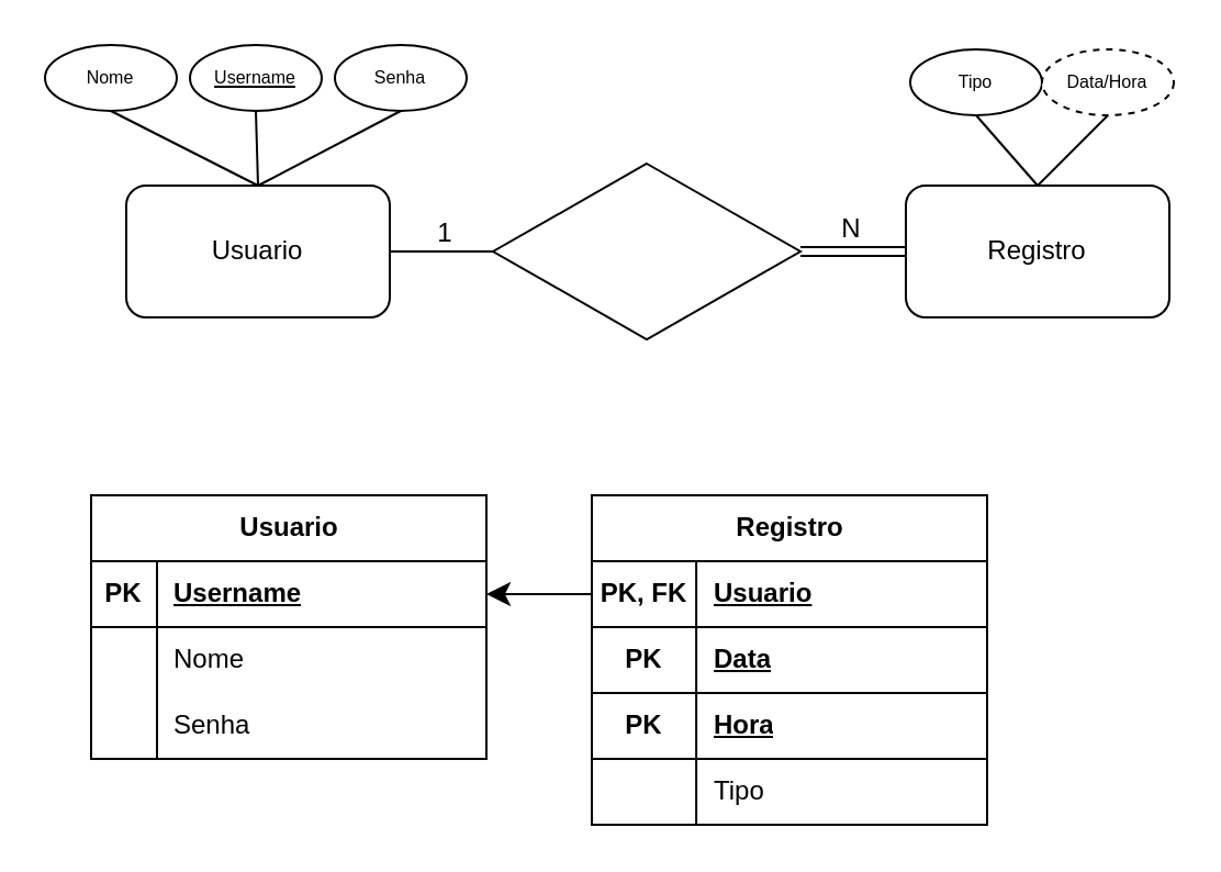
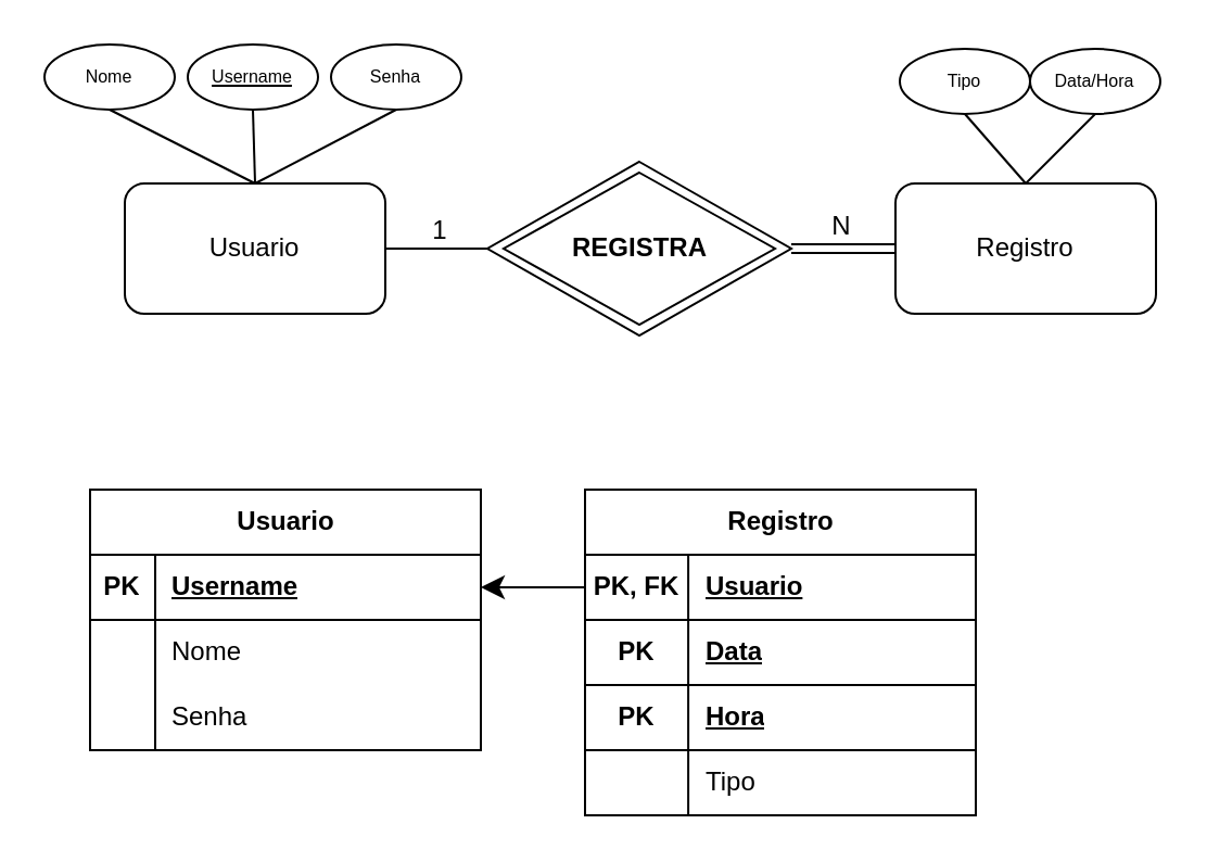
  <mxCell id="0" />
  <mxCell id="1" parent="0" />
  <mxCell id="2" style="edgeStyle=none;curved=1;rounded=0;orthogonalLoop=1;jettySize=auto;html=1;exitX=0.5;exitY=0;exitDx=0;exitDy=0;entryX=0.5;entryY=1;entryDx=0;entryDy=0;fontSize=12;startSize=8;endSize=8;endArrow=none;startFill=0;" parent="1" source="7" target="8" edge="1"><mxGeometry relative="1" as="geometry" /></mxCell>
  <mxCell id="3" style="edgeStyle=none;curved=1;rounded=0;orthogonalLoop=1;jettySize=auto;html=1;exitX=0.5;exitY=0;exitDx=0;exitDy=0;entryX=0.5;entryY=1;entryDx=0;entryDy=0;fontSize=12;startSize=8;endSize=8;endArrow=none;startFill=0;" parent="1" source="7" target="9" edge="1"><mxGeometry relative="1" as="geometry" /></mxCell>
  <mxCell id="4" style="edgeStyle=none;curved=1;rounded=0;orthogonalLoop=1;jettySize=auto;html=1;exitX=1;exitY=0.5;exitDx=0;exitDy=0;entryX=0;entryY=0.5;entryDx=0;entryDy=0;fontSize=12;startSize=8;endSize=8;endArrow=none;startFill=0;" parent="1" source="7" target="18" edge="1"><mxGeometry relative="1" as="geometry" /></mxCell>
  <mxCell id="5" value="1" style="edgeLabel;html=1;align=center;verticalAlign=middle;resizable=0;points=[];fontSize=12;" parent="4" vertex="1" connectable="0"><mxGeometry x="0.048" y="-1" relative="1" as="geometry"><mxPoint x="-1" y="-10" as="offset" /></mxGeometry></mxCell>
  <mxCell id="6" style="edgeStyle=none;curved=1;rounded=0;orthogonalLoop=1;jettySize=auto;html=1;exitX=0.5;exitY=0;exitDx=0;exitDy=0;entryX=0.5;entryY=1;entryDx=0;entryDy=0;fontSize=12;startSize=8;endSize=8;endArrow=none;startFill=0;" parent="1" source="7" target="30" edge="1"><mxGeometry relative="1" as="geometry" /></mxCell>
  <mxCell id="7" value="Usuario" style="rounded=1;whiteSpace=wrap;html=1;" parent="1" vertex="1"><mxGeometry x="57" y="84" width="120" height="60" as="geometry" /></mxCell>
  <mxCell id="8" value="Nome" style="ellipse;whiteSpace=wrap;html=1;fontSize=8;" parent="1" vertex="1"><mxGeometry x="20" y="20" width="60" height="30" as="geometry" /></mxCell>
  <mxCell id="9" value="Senha" style="ellipse;whiteSpace=wrap;html=1;fontSize=8;" parent="1" vertex="1"><mxGeometry x="152" y="20" width="60" height="30" as="geometry" /></mxCell>
  <mxCell id="10" style="edgeStyle=none;curved=1;rounded=0;orthogonalLoop=1;jettySize=auto;html=1;exitX=0.5;exitY=0;exitDx=0;exitDy=0;entryX=0.5;entryY=1;entryDx=0;entryDy=0;fontSize=12;startSize=8;endSize=8;endArrow=none;startFill=0;" parent="1" source="14" target="15" edge="1"><mxGeometry relative="1" as="geometry" /></mxCell>
  <mxCell id="11" style="edgeStyle=none;curved=1;rounded=0;orthogonalLoop=1;jettySize=auto;html=1;exitX=0.5;exitY=0;exitDx=0;exitDy=0;entryX=0.5;entryY=1;entryDx=0;entryDy=0;fontSize=12;startSize=8;endSize=8;endArrow=none;startFill=0;" parent="1" source="14" target="16" edge="1"><mxGeometry relative="1" as="geometry" /></mxCell>
  <mxCell id="12" style="edgeStyle=none;curved=1;rounded=0;orthogonalLoop=1;jettySize=auto;html=1;exitX=0;exitY=0.5;exitDx=0;exitDy=0;entryX=1;entryY=0.5;entryDx=0;entryDy=0;fontSize=12;endArrow=none;startFill=0;shape=link;" parent="1" source="14" target="18" edge="1"><mxGeometry relative="1" as="geometry" /></mxCell>
  <mxCell id="13" value="N" style="edgeLabel;html=1;align=center;verticalAlign=middle;resizable=0;points=[];fontSize=12;" parent="12" vertex="1" connectable="0"><mxGeometry x="0.065" y="-1" relative="1" as="geometry"><mxPoint y="-10" as="offset" /></mxGeometry></mxCell>
  <mxCell id="14" value="Registro" style="rounded=1;whiteSpace=wrap;html=1;" parent="1" vertex="1"><mxGeometry x="412" y="84" width="120" height="60" as="geometry" /></mxCell>
  <mxCell id="15" value="Tipo" style="ellipse;whiteSpace=wrap;html=1;fontSize=8;" parent="1" vertex="1"><mxGeometry x="414" y="22" width="60" height="30" as="geometry" /></mxCell>
- <mxCell id="16" value="Data/Hora" style="ellipse;whiteSpace=wrap;html=1;fontSize=8;dashed=1;" parent="1" vertex="1"><mxGeometry x="474" y="22" width="60" height="30" as="geometry" /></mxCell>
+ <mxCell id="16" value="Data/Hora" style="ellipse;whiteSpace=wrap;html=1;fontSize=8;" parent="1" vertex="1"><mxGeometry x="474" y="22" width="60" height="30" as="geometry" /></mxCell>
  <mxCell id="17" value="" style="group" parent="1" vertex="1" connectable="0"><mxGeometry x="224" y="74" width="140" height="80" as="geometry" /></mxCell>
  <mxCell id="18" value="" style="rhombus;whiteSpace=wrap;html=1;fontStyle=1" parent="17" vertex="1"><mxGeometry width="140" height="80" as="geometry" /></mxCell>
+ <mxCell id="19" value="REGISTRA" style="rhombus;whiteSpace=wrap;html=1;fontStyle=1" parent="17" vertex="1"><mxGeometry x="7.5" y="5" width="125" height="70" as="geometry" /></mxCell>
  <mxCell id="20" value="Usuario" style="shape=table;startSize=30;container=1;collapsible=1;childLayout=tableLayout;fixedRows=1;rowLines=0;fontStyle=1;align=center;resizeLast=1;html=1;" parent="1" vertex="1"><mxGeometry x="41" y="225" width="180" height="120" as="geometry" /></mxCell>
  <mxCell id="21" value="" style="shape=tableRow;horizontal=0;startSize=0;swimlaneHead=0;swimlaneBody=0;fillColor=none;collapsible=0;dropTarget=0;points=[[0,0.5],[1,0.5]];portConstraint=eastwest;top=0;left=0;right=0;bottom=1;" parent="20" vertex="1"><mxGeometry y="30" width="180" height="30" as="geometry" /></mxCell>
  <mxCell id="22" value="PK" style="shape=partialRectangle;connectable=0;fillColor=none;top=0;left=0;bottom=0;right=0;fontStyle=1;overflow=hidden;whiteSpace=wrap;html=1;" parent="21" vertex="1"><mxGeometry width="30" height="30" as="geometry"><mxRectangle width="30" height="30" as="alternateBounds" /></mxGeometry></mxCell>
  <mxCell id="23" value="Username" style="shape=partialRectangle;connectable=0;fillColor=none;top=0;left=0;bottom=0;right=0;align=left;spacingLeft=6;fontStyle=5;overflow=hidden;whiteSpace=wrap;html=1;" parent="21" vertex="1"><mxGeometry x="30" width="150" height="30" as="geometry"><mxRectangle width="150" height="30" as="alternateBounds" /></mxGeometry></mxCell>
  <mxCell id="24" value="" style="shape=tableRow;horizontal=0;startSize=0;swimlaneHead=0;swimlaneBody=0;fillColor=none;collapsible=0;dropTarget=0;points=[[0,0.5],[1,0.5]];portConstraint=eastwest;top=0;left=0;right=0;bottom=0;" parent="20" vertex="1"><mxGeometry y="60" width="180" height="30" as="geometry" /></mxCell>
  <mxCell id="25" value="" style="shape=partialRectangle;connectable=0;fillColor=none;top=0;left=0;bottom=0;right=0;editable=1;overflow=hidden;whiteSpace=wrap;html=1;" parent="24" vertex="1"><mxGeometry width="30" height="30" as="geometry"><mxRectangle width="30" height="30" as="alternateBounds" /></mxGeometry></mxCell>
  <mxCell id="26" value="Nome" style="shape=partialRectangle;connectable=0;fillColor=none;top=0;left=0;bottom=0;right=0;align=left;spacingLeft=6;overflow=hidden;whiteSpace=wrap;html=1;" parent="24" vertex="1"><mxGeometry x="30" width="150" height="30" as="geometry"><mxRectangle width="150" height="30" as="alternateBounds" /></mxGeometry></mxCell>
  <mxCell id="27" value="" style="shape=tableRow;horizontal=0;startSize=0;swimlaneHead=0;swimlaneBody=0;fillColor=none;collapsible=0;dropTarget=0;points=[[0,0.5],[1,0.5]];portConstraint=eastwest;top=0;left=0;right=0;bottom=0;" parent="20" vertex="1"><mxGeometry y="90" width="180" height="30" as="geometry" /></mxCell>
  <mxCell id="28" value="" style="shape=partialRectangle;connectable=0;fillColor=none;top=0;left=0;bottom=0;right=0;editable=1;overflow=hidden;whiteSpace=wrap;html=1;" parent="27" vertex="1"><mxGeometry width="30" height="30" as="geometry"><mxRectangle width="30" height="30" as="alternateBounds" /></mxGeometry></mxCell>
  <mxCell id="29" value="Senha" style="shape=partialRectangle;connectable=0;fillColor=none;top=0;left=0;bottom=0;right=0;align=left;spacingLeft=6;overflow=hidden;whiteSpace=wrap;html=1;" parent="27" vertex="1"><mxGeometry x="30" width="150" height="30" as="geometry"><mxRectangle width="150" height="30" as="alternateBounds" /></mxGeometry></mxCell>
  <mxCell id="30" value="&lt;u&gt;Username&lt;/u&gt;" style="ellipse;whiteSpace=wrap;html=1;fontSize=8;" parent="1" vertex="1"><mxGeometry x="86" y="20" width="60" height="30" as="geometry" /></mxCell>
  <mxCell id="31" value="Registro" style="shape=table;startSize=30;container=1;collapsible=1;childLayout=tableLayout;fixedRows=1;rowLines=0;fontStyle=1;align=center;resizeLast=1;html=1;" parent="1" vertex="1"><mxGeometry x="269" y="225" width="180" height="150" as="geometry" /></mxCell>
  <mxCell id="32" value="" style="shape=tableRow;horizontal=0;startSize=0;swimlaneHead=0;swimlaneBody=0;fillColor=none;collapsible=0;dropTarget=0;points=[[0,0.5],[1,0.5]];portConstraint=eastwest;top=0;left=0;right=0;bottom=1;" parent="31" vertex="1"><mxGeometry y="30" width="180" height="30" as="geometry" /></mxCell>
  <mxCell id="33" value="PK, FK" style="shape=partialRectangle;connectable=0;fillColor=none;top=0;left=0;bottom=0;right=0;fontStyle=1;overflow=hidden;whiteSpace=wrap;html=1;" parent="32" vertex="1"><mxGeometry width="47.552" height="30" as="geometry"><mxRectangle width="47.552" height="30" as="alternateBounds" /></mxGeometry></mxCell>
  <mxCell id="34" value="Usuario" style="shape=partialRectangle;connectable=0;fillColor=none;top=0;left=0;bottom=0;right=0;align=left;spacingLeft=6;fontStyle=5;overflow=hidden;whiteSpace=wrap;html=1;" parent="32" vertex="1"><mxGeometry x="47.552" width="132.448" height="30" as="geometry"><mxRectangle width="132.448" height="30" as="alternateBounds" /></mxGeometry></mxCell>
  <mxCell id="35" value="" style="shape=tableRow;horizontal=0;startSize=0;swimlaneHead=0;swimlaneBody=0;fillColor=none;collapsible=0;dropTarget=0;points=[[0,0.5],[1,0.5]];portConstraint=eastwest;top=0;left=0;right=0;bottom=1;" vertex="1" parent="31"><mxGeometry y="60" width="180" height="30" as="geometry" /></mxCell>
  <mxCell id="36" value="PK" style="shape=partialRectangle;connectable=0;fillColor=none;top=0;left=0;bottom=0;right=0;fontStyle=1;overflow=hidden;whiteSpace=wrap;html=1;" vertex="1" parent="35"><mxGeometry width="47.552" height="30" as="geometry"><mxRectangle width="47.552" height="30" as="alternateBounds" /></mxGeometry></mxCell>
  <mxCell id="37" value="Data" style="shape=partialRectangle;connectable=0;fillColor=none;top=0;left=0;bottom=0;right=0;align=left;spacingLeft=6;fontStyle=5;overflow=hidden;whiteSpace=wrap;html=1;" vertex="1" parent="35"><mxGeometry x="47.552" width="132.448" height="30" as="geometry"><mxRectangle width="132.448" height="30" as="alternateBounds" /></mxGeometry></mxCell>
  <mxCell id="38" value="" style="shape=tableRow;horizontal=0;startSize=0;swimlaneHead=0;swimlaneBody=0;fillColor=none;collapsible=0;dropTarget=0;points=[[0,0.5],[1,0.5]];portConstraint=eastwest;top=0;left=0;right=0;bottom=1;" parent="31" vertex="1"><mxGeometry y="90" width="180" height="30" as="geometry" /></mxCell>
  <mxCell id="39" value="PK" style="shape=partialRectangle;connectable=0;fillColor=none;top=0;left=0;bottom=0;right=0;fontStyle=1;overflow=hidden;whiteSpace=wrap;html=1;" parent="38" vertex="1"><mxGeometry width="47.552" height="30" as="geometry"><mxRectangle width="47.552" height="30" as="alternateBounds" /></mxGeometry></mxCell>
  <mxCell id="40" value="Hora" style="shape=partialRectangle;connectable=0;fillColor=none;top=0;left=0;bottom=0;right=0;align=left;spacingLeft=6;fontStyle=5;overflow=hidden;whiteSpace=wrap;html=1;" parent="38" vertex="1"><mxGeometry x="47.552" width="132.448" height="30" as="geometry"><mxRectangle width="132.448" height="30" as="alternateBounds" /></mxGeometry></mxCell>
  <mxCell id="41" value="" style="shape=tableRow;horizontal=0;startSize=0;swimlaneHead=0;swimlaneBody=0;fillColor=none;collapsible=0;dropTarget=0;points=[[0,0.5],[1,0.5]];portConstraint=eastwest;top=0;left=0;right=0;bottom=0;" parent="31" vertex="1"><mxGeometry y="120" width="180" height="30" as="geometry" /></mxCell>
  <mxCell id="42" value="" style="shape=partialRectangle;connectable=0;fillColor=none;top=0;left=0;bottom=0;right=0;editable=1;overflow=hidden;whiteSpace=wrap;html=1;" parent="41" vertex="1"><mxGeometry width="47.552" height="30" as="geometry"><mxRectangle width="47.552" height="30" as="alternateBounds" /></mxGeometry></mxCell>
  <mxCell id="43" value="Tipo" style="shape=partialRectangle;connectable=0;fillColor=none;top=0;left=0;bottom=0;right=0;align=left;spacingLeft=6;overflow=hidden;whiteSpace=wrap;html=1;" parent="41" vertex="1"><mxGeometry x="47.552" width="132.448" height="30" as="geometry"><mxRectangle width="132.448" height="30" as="alternateBounds" /></mxGeometry></mxCell>
  <mxCell id="44" style="edgeStyle=none;curved=1;rounded=0;orthogonalLoop=1;jettySize=auto;html=1;exitX=0;exitY=0.5;exitDx=0;exitDy=0;entryX=1;entryY=0.5;entryDx=0;entryDy=0;fontSize=12;startSize=8;endSize=8;" parent="1" source="32" target="21" edge="1"><mxGeometry relative="1" as="geometry" /></mxCell>
